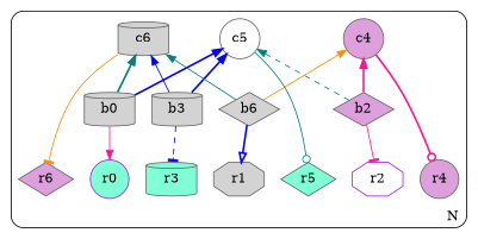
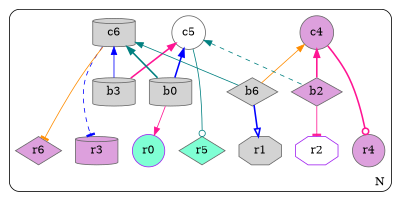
  digraph {
    concentrate=false
    newrank=true
    rankdir=TB
    node [color=gray40 fillcolor=lightgrey shape=circle style=filled]
    edge [color=deeppink dir=back style=solid]
    n1 [fillcolor=plum label=c4]
    n2 [fillcolor=white label=c5]
    n3 [label=c6 shape=cylinder]
    n4 [label=b0 shape=cylinder]
    n5 [label=b6 shape=diamond]
    n6 [fillcolor=plum label=b2 shape=diamond]
    n7 [label=b3 shape=cylinder]
    n8 [bgcolor=lightblue color=purple fillcolor=aquamarine label=r0]
    n9 [bgcolor=lightblue label=r1 shape=octagon]
    n10 [bgcolor=lightblue color=purple fillcolor=white label=r2 shape=octagon]
-   n11 [bgcolor=lightblue fillcolor=aquamarine label=r3 shape=cylinder]
+   n11 [bgcolor=lightblue fillcolor=plum label=r3 shape=cylinder]
    n12 [bgcolor=lightblue fillcolor=plum label=r4]
    n13 [bgcolor=lightblue fillcolor=aquamarine label=r5 shape=diamond]
    n14 [bgcolor=lightblue fillcolor=plum label=r6 shape=diamond]
    subgraph sub_1 {
      rank=same
      n1
      n2
      n3
    }
    subgraph sub_2 {
      rank=same
      n4
      n5
      n6
      n7
    }
    subgraph sub_3 {
      rank=same
      n8
      n9
      n10
      n11
      n12
      n13
      n14
    }
    subgraph cluster_4 {
      label=N
      labeljust=r
      labelloc=b
      style=rounded
      n1
      n2
      n3
      n4
      n5
      n6
      n7
      n8
      n9
      n10
      n11
      n12
      n13
      n14
    }
    n1 -> n5 [color=darkorange]
    n1 -> n6 [style=bold]
    n1 -> n12 [arrowhead=odot style=bold dir=""]
    n2 -> n4 [color=blue style=bold]
    n2 -> n6 [color=teal style=dashed]
-   n2 -> n7 [color=blue style=bold]
+   n2 -> n7 [style=bold]
    n2 -> n13 [arrowhead=odot color=teal dir=""]
    n3 -> n4 [color=teal style=bold]
    n3 -> n5 [color=teal]
    n3 -> n7 [color=blue]
    n3 -> n14 [arrowhead=tee color=darkorange dir=""]
    n4 -> n8 [arrowhead=normal dir=""]
    n5 -> n9 [arrowhead=onormal color=blue style=bold dir=""]
    n6 -> n10 [arrowhead=tee dir=""]
-   n7 -> n11 [arrowhead=tee color=blue style=dashed dir=""]
+   n3 -> n11 [arrowhead=tee color=blue style=dashed dir=""]
  }
